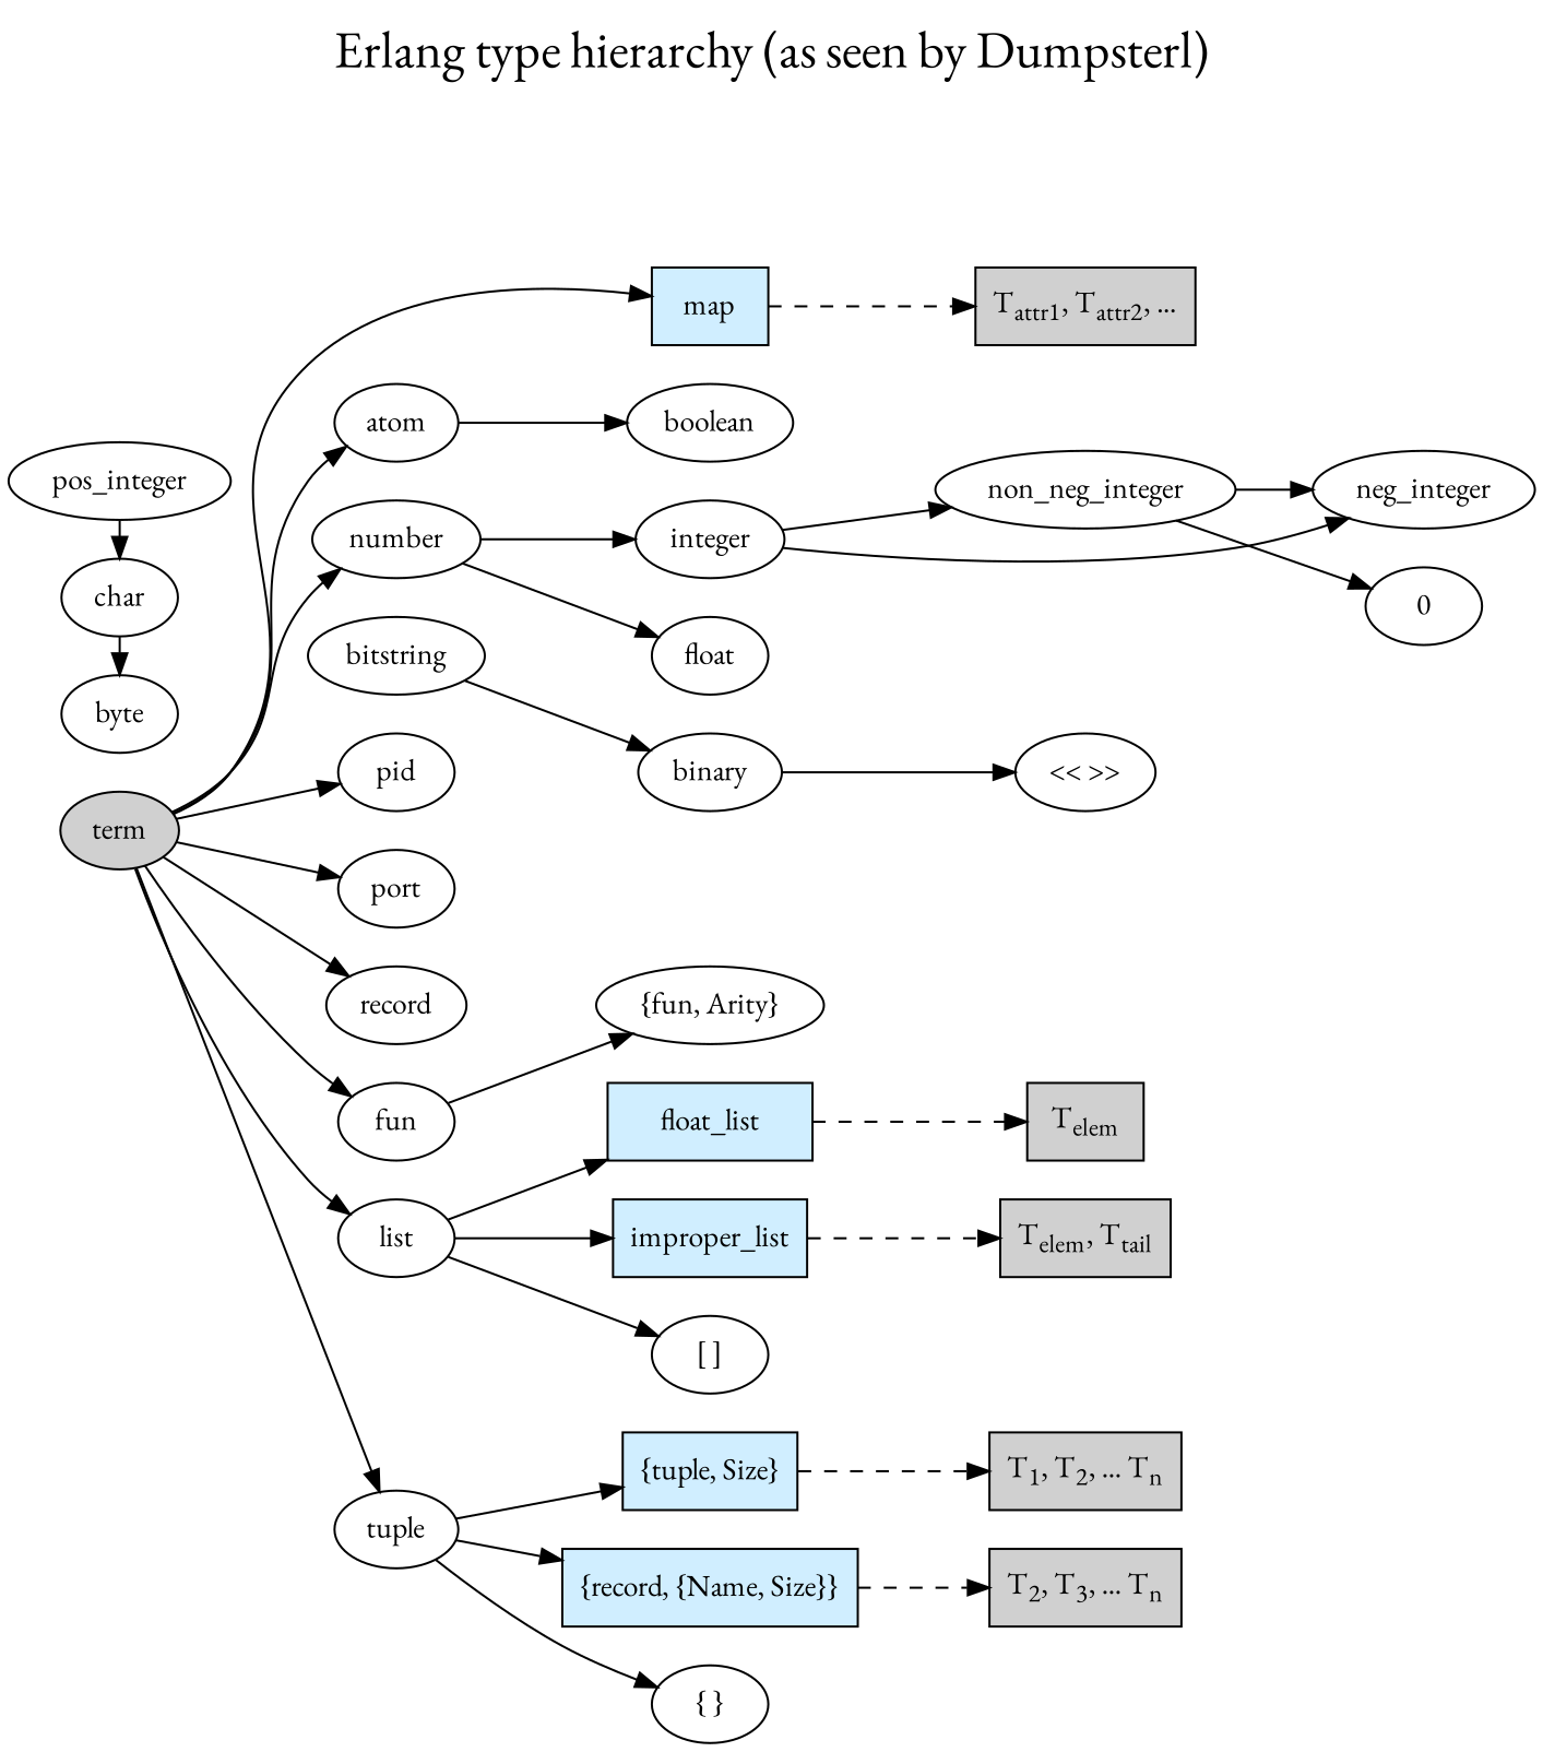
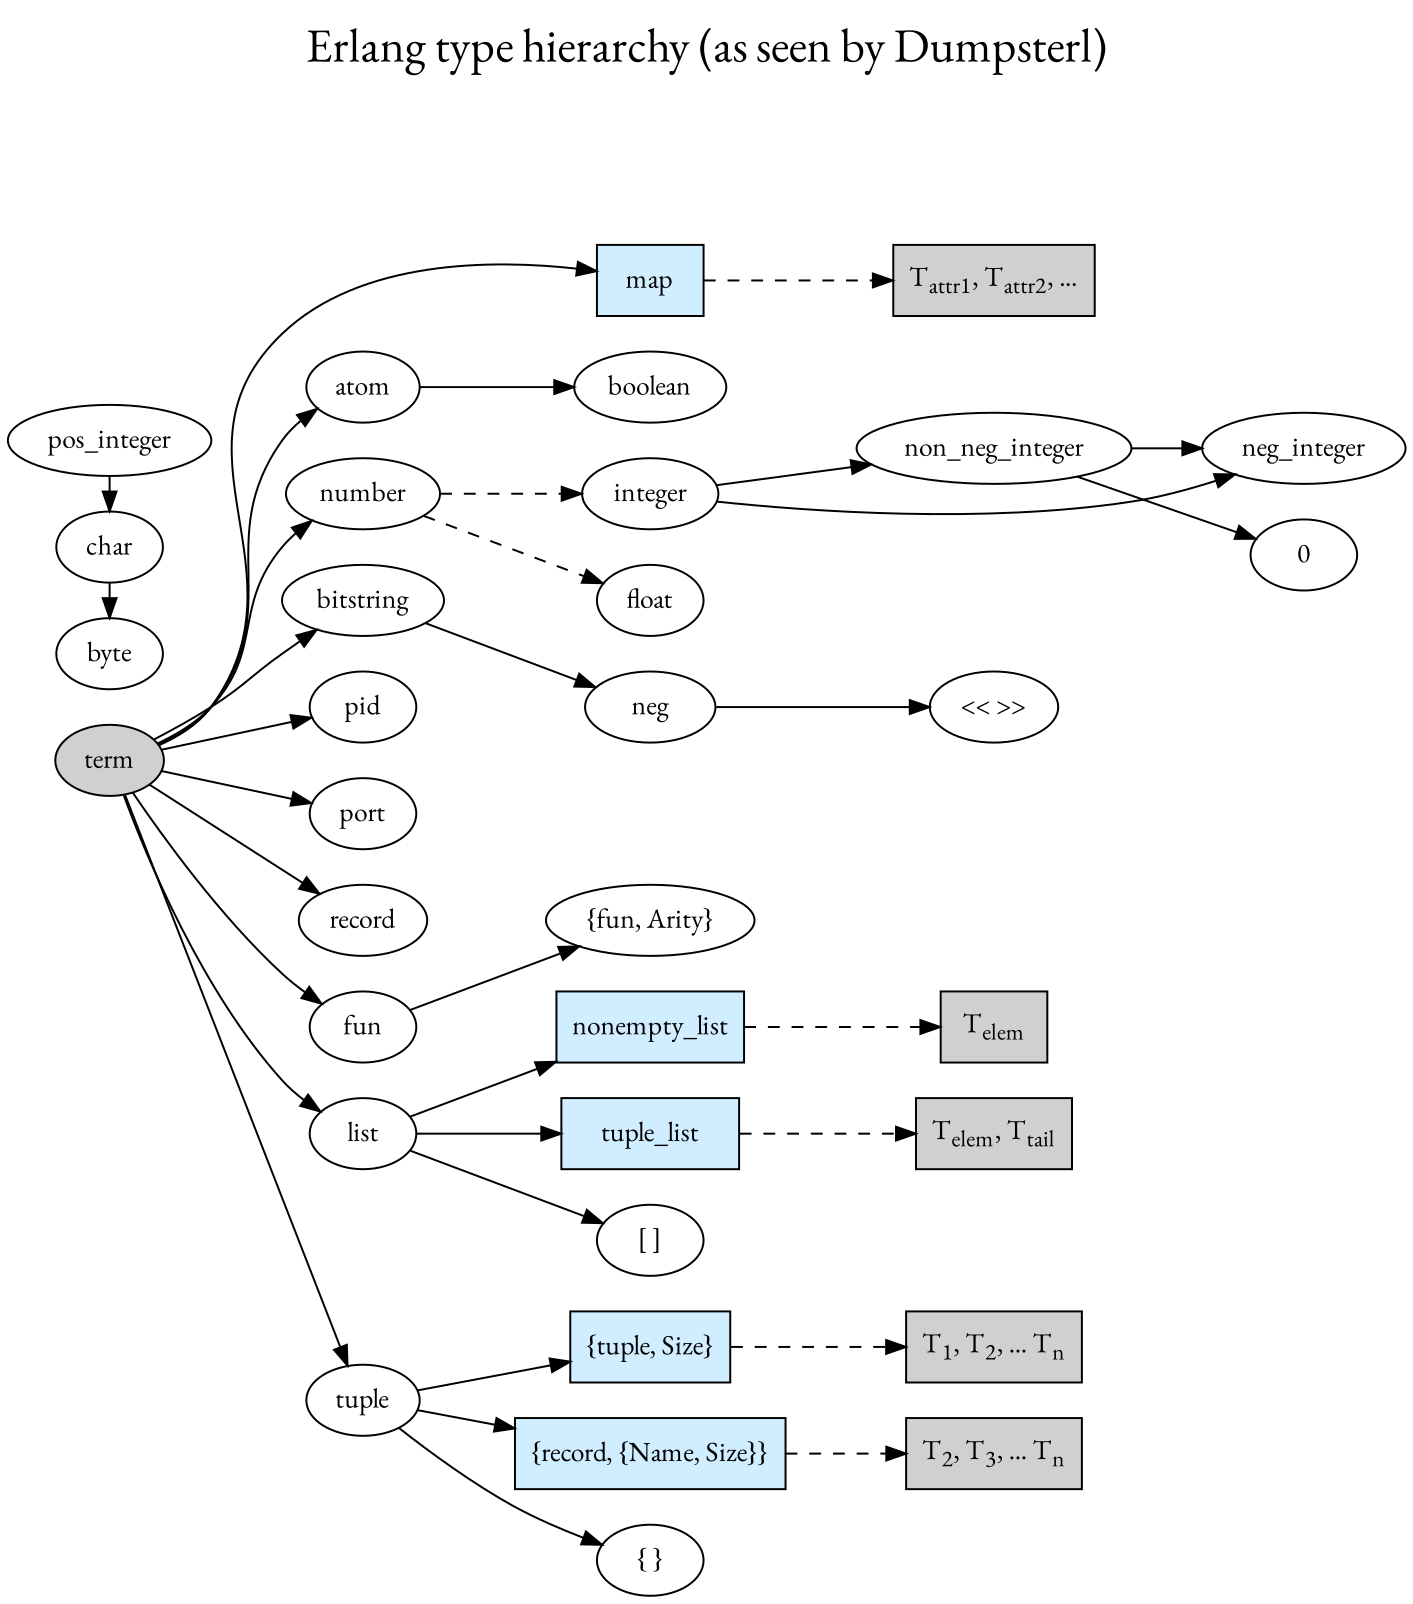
  digraph {
    fontname="EB Garamond"
    fontsize=24
    label=<<TABLE BORDER="0" CELLBORDER="0"><TR><TD VALIGN="top" HEIGHT="48">Erlang type hierarchy (as seen by Dumpsterl)</TD></TR></TABLE>>
    labeljust=center
    labelloc=top
    ordering=out
    rankdir=LR
    node [fontname="EB Garamond"]
    edge [fontname="EB Garamond"]
    term [fillcolor="#D0D0D0" style=filled]
    map [fillcolor="#D0EEFF" shape=box style=filled]
-   nonempty_list [fillcolor="#D0EEFF" shape=box style=filled label=float_list]
-   improper_list [fillcolor="#D0EEFF" shape=box style=filled]
+   nonempty_list [fillcolor="#D0EEFF" shape=box style=filled]
+   improper_list [fillcolor="#D0EEFF" shape=box style=filled label=tuple_list]
    "{tuple, Size}" [fillcolor="#D0EEFF" shape=box style=filled]
    "{record, {Name, Size}}" [fillcolor="#D0EEFF" shape=box style=filled]
    n7 [fillcolor="#D0D0D0" label=<T<SUB>attr1</SUB>, T<SUB>attr2</SUB>, ...> shape=box style=filled]
    n8 [fillcolor="#D0D0D0" label=<T<SUB>elem</SUB>> shape=box style=filled]
    n9 [fillcolor="#D0D0D0" label=<T<SUB>elem</SUB>, T<SUB>tail</SUB>> shape=box style=filled]
    n10 [fillcolor="#D0D0D0" label=<T<SUB>1</SUB>, T<SUB>2</SUB>, ... T<SUB>n</SUB>> shape=box style=filled]
    n11 [fillcolor="#D0D0D0" label=<T<SUB>2</SUB>, T<SUB>3</SUB>, ... T<SUB>n</SUB>> shape=box style=filled]
    pos_integer
    char
    byte
    atom
    number
    bitstring
    pid
    port
    n20 [label=record]
    fun
    list
    tuple
    boolean
    integer
    float
-   binary
+   binary [label=neg]
    "{fun, Arity}"
    "[ ]"
    "{ }"
    non_neg_integer
    neg_integer
    "<< >>"
    0
    subgraph sub_1 {
      term
    }
    subgraph sub_2 {
      rank=same
      map
      nonempty_list
      improper_list
      "{tuple, Size}"
      "{record, {Name, Size}}"
    }
    subgraph sub_3 {
      n7
      n8
      n9
      n10
      n11
    }
    subgraph sub_4 {
      rank=same
      pos_integer
      char
      byte
    }
    term -> map
    term -> atom
    term -> number
+   term -> bitstring
    term -> pid
    term -> port
    term -> n20
    term -> fun
    term -> list
    term -> tuple
    map -> n7 [style=dashed]
    nonempty_list -> n8 [style=dashed]
    improper_list -> n9 [style=dashed]
    "{tuple, Size}" -> n10 [style=dashed]
    "{record, {Name, Size}}" -> n11 [style=dashed]
    pos_integer -> char
    char -> byte
    atom -> boolean
-   number -> integer
-   number -> float
+   number -> integer [style=dashed]
+   number -> float [style=dashed]
    bitstring -> binary
    fun -> "{fun, Arity}"
    list -> nonempty_list
    list -> improper_list
    list -> "[ ]"
    tuple -> "{tuple, Size}"
    tuple -> "{record, {Name, Size}}"
    tuple -> "{ }"
    integer -> non_neg_integer
    integer -> neg_integer
    binary -> "<< >>"
    non_neg_integer -> neg_integer
    non_neg_integer -> 0
  }
